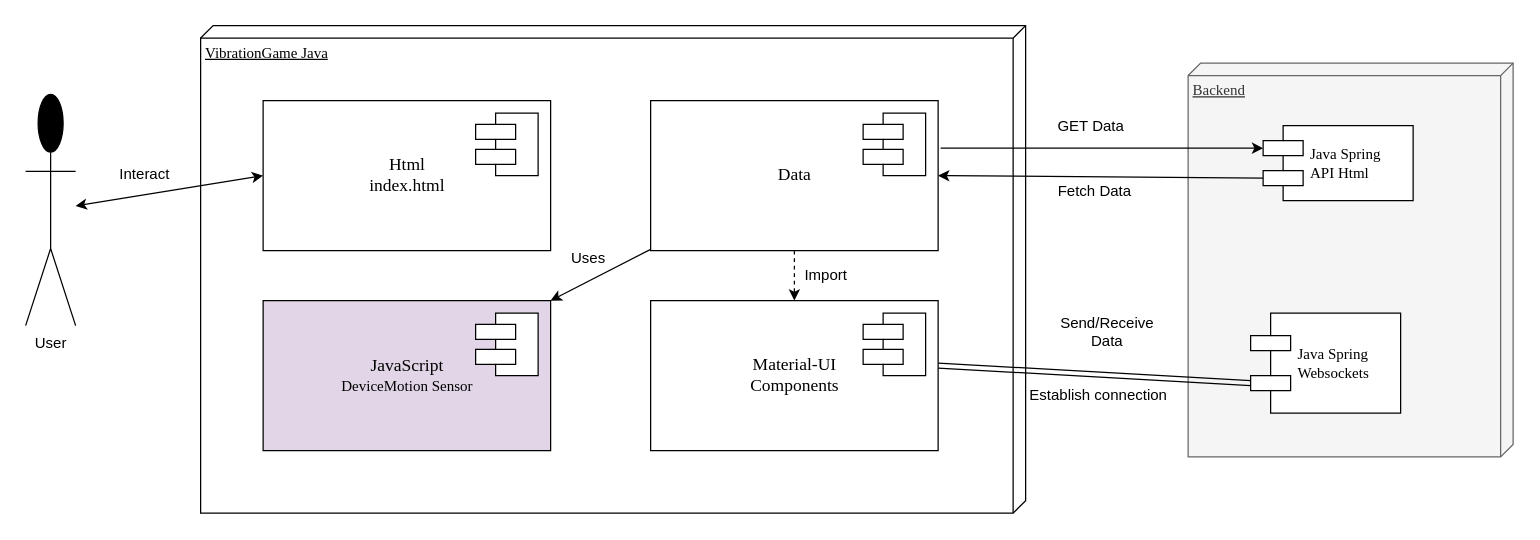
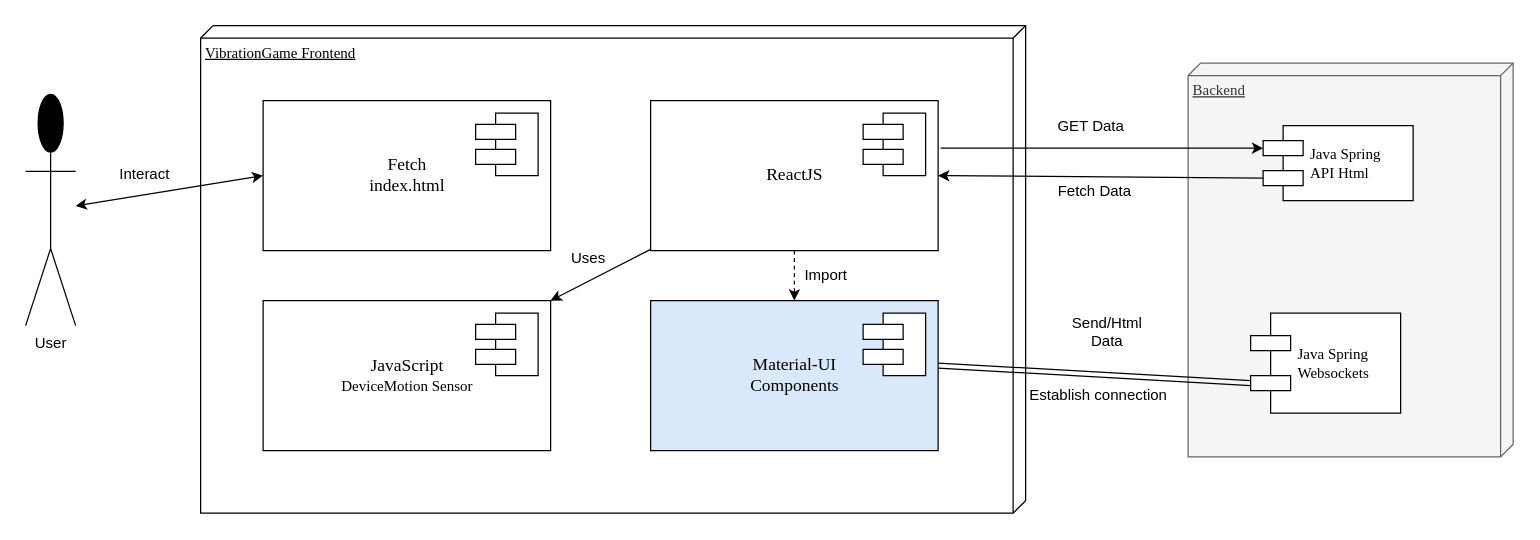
  <mxCell id="0" />
  <mxCell id="1" parent="0" />
- <mxCell id="2" value="VibrationGame Java" style="verticalAlign=top;align=left;spacingTop=8;spacingLeft=2;spacingRight=12;shape=cube;size=10;direction=south;fontStyle=4;html=1;rounded=0;shadow=0;comic=0;labelBackgroundColor=none;strokeWidth=1;fontFamily=Verdana;fontSize=12" parent="1" vertex="1"><mxGeometry x="160" y="20" width="660" height="390" as="geometry" /></mxCell>
+ <mxCell id="2" value="VibrationGame Frontend" style="verticalAlign=top;align=left;spacingTop=8;spacingLeft=2;spacingRight=12;shape=cube;size=10;direction=south;fontStyle=4;html=1;rounded=0;shadow=0;comic=0;labelBackgroundColor=none;strokeWidth=1;fontFamily=Verdana;fontSize=12" parent="1" vertex="1"><mxGeometry x="160" y="20" width="660" height="390" as="geometry" /></mxCell>
  <mxCell id="3" value="Backend" style="verticalAlign=top;align=left;spacingTop=8;spacingLeft=2;spacingRight=12;shape=cube;size=10;direction=south;fontStyle=4;html=1;rounded=0;shadow=0;comic=0;labelBackgroundColor=none;strokeWidth=1;fontFamily=Verdana;fontSize=12;fillColor=#f5f5f5;strokeColor=#666666;fontColor=#333333;" parent="1" vertex="1"><mxGeometry x="950" width="260" height="315" as="geometry" y="50" /></mxCell>
- <mxCell id="4" value="&lt;font style=&quot;font-size: 14px&quot;&gt;Html&lt;br&gt;index.html&lt;/font&gt;" style="html=1;rounded=0;shadow=0;comic=0;labelBackgroundColor=none;strokeWidth=1;fontFamily=Verdana;fontSize=12;align=center;" parent="1" vertex="1"><mxGeometry x="210" y="80" width="230" height="120" as="geometry" /></mxCell>
+ <mxCell id="4" value="&lt;font style=&quot;font-size: 14px&quot;&gt;Fetch&lt;br&gt;index.html&lt;/font&gt;" style="html=1;rounded=0;shadow=0;comic=0;labelBackgroundColor=none;strokeWidth=1;fontFamily=Verdana;fontSize=12;align=center;" parent="1" vertex="1"><mxGeometry x="210" y="80" width="230" height="120" as="geometry" /></mxCell>
  <mxCell id="5" style="edgeStyle=none;rounded=0;orthogonalLoop=1;jettySize=auto;html=1;exitX=0;exitY=0.7;exitDx=0;exitDy=0;entryX=1;entryY=0.5;entryDx=0;entryDy=0;fontSize=12;" parent="1" source="7" target="15" edge="1"><mxGeometry relative="1" as="geometry" /></mxCell>
  <mxCell id="6" value="Fetch Data" style="edgeLabel;html=1;align=center;verticalAlign=middle;resizable=0;points=[];fontSize=12;" parent="5" vertex="1" connectable="0"><mxGeometry x="0.104" y="2" relative="1" as="geometry"><mxPoint x="9" y="10" as="offset" /></mxGeometry></mxCell>
  <mxCell id="7" value="Java Spring&lt;br&gt;API Html" style="shape=component;align=left;spacingLeft=36;rounded=0;shadow=0;comic=0;labelBackgroundColor=none;strokeWidth=1;fontFamily=Verdana;fontSize=12;html=1;" parent="1" vertex="1"><mxGeometry x="1010" y="100" width="120" height="60" as="geometry" /></mxCell>
  <mxCell id="8" value="User&lt;br&gt;" style="shape=umlActor;verticalLabelPosition=bottom;verticalAlign=top;html=1;outlineConnect=0;fillColor=#000000;" parent="1" vertex="1"><mxGeometry x="20" y="75" width="40" height="185" as="geometry" /></mxCell>
  <mxCell id="9" value="" style="shape=component;align=left;spacingLeft=36;rounded=0;shadow=0;comic=0;labelBackgroundColor=none;strokeWidth=1;fontFamily=Verdana;fontSize=12;html=1;" parent="1" vertex="1"><mxGeometry x="380" y="90" width="50" height="50" as="geometry" /></mxCell>
- <mxCell id="10" value="&lt;span style=&quot;font-size: 14px&quot;&gt;JavaScript&lt;br&gt;&lt;/span&gt;DeviceMotion Sensor" style="html=1;rounded=0;shadow=0;comic=0;labelBackgroundColor=none;strokeWidth=1;fontFamily=Verdana;fontSize=12;align=center;fillColor=#e1d5e7;" parent="1" vertex="1"><mxGeometry x="210" y="240" width="230" height="120" as="geometry" /></mxCell>
+ <mxCell id="10" value="&lt;span style=&quot;font-size: 14px&quot;&gt;JavaScript&lt;br&gt;&lt;/span&gt;DeviceMotion Sensor" style="html=1;rounded=0;shadow=0;comic=0;labelBackgroundColor=none;strokeWidth=1;fontFamily=Verdana;fontSize=12;align=center;" parent="1" vertex="1"><mxGeometry x="210" y="240" width="230" height="120" as="geometry" /></mxCell>
  <mxCell id="11" value="" style="shape=component;align=left;spacingLeft=36;rounded=0;shadow=0;comic=0;labelBackgroundColor=none;strokeWidth=1;fontFamily=Verdana;fontSize=12;html=1;" parent="1" vertex="1"><mxGeometry x="380" y="250" width="50" height="50" as="geometry" /></mxCell>
  <mxCell id="12" value="&lt;font style=&quot;font-size: 12px&quot;&gt;Import&lt;/font&gt;" style="edgeStyle=none;rounded=0;orthogonalLoop=1;jettySize=auto;html=1;entryX=0.5;entryY=0;entryDx=0;entryDy=0;dashed=1;" parent="1" source="15" target="21" edge="1"><mxGeometry y="25" relative="1" as="geometry"><mxPoint as="offset" /></mxGeometry></mxCell>
  <mxCell id="13" style="edgeStyle=none;rounded=0;orthogonalLoop=1;jettySize=auto;html=1;entryX=1;entryY=0;entryDx=0;entryDy=0;" parent="1" source="15" target="10" edge="1"><mxGeometry relative="1" as="geometry" /></mxCell>
  <mxCell id="14" value="Uses" style="edgeLabel;html=1;align=center;verticalAlign=middle;resizable=0;points=[];fontSize=12;" parent="13" vertex="1" connectable="0"><mxGeometry x="-0.283" y="1" relative="1" as="geometry"><mxPoint x="-22" y="-9" as="offset" /></mxGeometry></mxCell>
- <mxCell id="15" value="&lt;span style=&quot;font-size: 14px&quot;&gt;Data&lt;/span&gt;" style="html=1;rounded=0;shadow=0;comic=0;labelBackgroundColor=none;strokeWidth=1;fontFamily=Verdana;fontSize=12;align=center;" parent="1" vertex="1"><mxGeometry x="520" y="80" width="230" height="120" as="geometry" /></mxCell>
+ <mxCell id="15" value="&lt;span style=&quot;font-size: 14px&quot;&gt;ReactJS&lt;/span&gt;" style="html=1;rounded=0;shadow=0;comic=0;labelBackgroundColor=none;strokeWidth=1;fontFamily=Verdana;fontSize=12;align=center;" parent="1" vertex="1"><mxGeometry x="520" y="80" width="230" height="120" as="geometry" /></mxCell>
  <mxCell id="16" style="edgeStyle=none;rounded=0;orthogonalLoop=1;jettySize=auto;html=1;entryX=0;entryY=0.3;entryDx=0;entryDy=0;fontSize=12;" parent="1" target="7" edge="1"><mxGeometry relative="1" as="geometry"><mxPoint x="752" y="118" as="sourcePoint" /></mxGeometry></mxCell>
  <mxCell id="17" value="GET Data" style="edgeLabel;html=1;align=center;verticalAlign=middle;resizable=0;points=[];fontSize=12;" parent="16" vertex="1" connectable="0"><mxGeometry x="0.169" y="-2" relative="1" as="geometry"><mxPoint x="-32" y="-20" as="offset" /></mxGeometry></mxCell>
  <mxCell id="18" value="" style="shape=component;align=left;spacingLeft=36;rounded=0;shadow=0;comic=0;labelBackgroundColor=none;strokeWidth=1;fontFamily=Verdana;fontSize=12;html=1;" parent="1" vertex="1"><mxGeometry x="690" y="90" width="50" height="50" as="geometry" /></mxCell>
  <mxCell id="19" style="edgeStyle=none;rounded=0;orthogonalLoop=1;jettySize=auto;html=1;entryX=0;entryY=0.7;entryDx=0;entryDy=0;fontSize=12;shape=link;" parent="1" target="25" edge="1"><mxGeometry relative="1" as="geometry"><mxPoint x="750" y="292" as="sourcePoint" /></mxGeometry></mxCell>
  <mxCell id="20" value="Establish connection" style="edgeLabel;html=1;align=center;verticalAlign=middle;resizable=0;points=[];fontSize=12;" parent="19" vertex="1" connectable="0"><mxGeometry x="-0.163" y="-1" relative="1" as="geometry"><mxPoint x="23" y="17" as="offset" /></mxGeometry></mxCell>
- <mxCell id="21" value="&lt;span style=&quot;font-size: 14px&quot;&gt;Material-UI&lt;br&gt;Components&lt;br&gt;&lt;/span&gt;" style="html=1;rounded=0;shadow=0;comic=0;labelBackgroundColor=none;strokeWidth=1;fontFamily=Verdana;fontSize=12;align=center;" parent="1" vertex="1"><mxGeometry x="520" y="240" width="230" height="120" as="geometry" /></mxCell>
+ <mxCell id="21" value="&lt;span style=&quot;font-size: 14px&quot;&gt;Material-UI&lt;br&gt;Components&lt;br&gt;&lt;/span&gt;" style="html=1;rounded=0;shadow=0;comic=0;labelBackgroundColor=none;strokeWidth=1;fontFamily=Verdana;fontSize=12;align=center;fillColor=#dae8fc;" parent="1" vertex="1"><mxGeometry x="520" y="240" width="230" height="120" as="geometry" /></mxCell>
  <mxCell id="22" value="" style="shape=component;align=left;spacingLeft=36;rounded=0;shadow=0;comic=0;labelBackgroundColor=none;strokeWidth=1;fontFamily=Verdana;fontSize=12;html=1;" parent="1" vertex="1"><mxGeometry x="690" y="250" width="50" height="50" as="geometry" /></mxCell>
  <mxCell id="23" value="" style="endArrow=classic;startArrow=classic;html=1;entryX=0;entryY=0.5;entryDx=0;entryDy=0;" parent="1" source="8" target="4" edge="1"><mxGeometry width="50" height="50" relative="1" as="geometry"><mxPoint x="80" y="140" as="sourcePoint" /><mxPoint x="130" y="90" as="targetPoint" /></mxGeometry></mxCell>
  <mxCell id="24" value="Interact" style="edgeLabel;html=1;align=center;verticalAlign=middle;resizable=0;points=[];fontSize=12;" parent="23" vertex="1" connectable="0"><mxGeometry x="-0.538" y="1" relative="1" as="geometry"><mxPoint x="20" y="-19" as="offset" /></mxGeometry></mxCell>
  <mxCell id="25" value="Java Spring&lt;br&gt;Websockets" style="shape=component;align=left;spacingLeft=36;rounded=0;shadow=0;comic=0;labelBackgroundColor=none;strokeWidth=1;fontFamily=Verdana;fontSize=12;html=1;" parent="1" vertex="1"><mxGeometry x="1000" y="250" width="120" height="80" as="geometry" /></mxCell>
- <mxCell id="26" value="Send/Receive&lt;br&gt;Data" style="text;html=1;align=center;verticalAlign=middle;resizable=0;points=[];autosize=1;strokeColor=none;fontSize=12;" parent="1" vertex="1"><mxGeometry x="840" y="250" width="90" height="30" as="geometry" /></mxCell>
+ <mxCell id="26" value="Send/Html&lt;br&gt;Data" style="text;html=1;align=center;verticalAlign=middle;resizable=0;points=[];autosize=1;strokeColor=none;fontSize=12;" parent="1" vertex="1"><mxGeometry x="840" y="250" width="90" height="30" as="geometry" /></mxCell>
